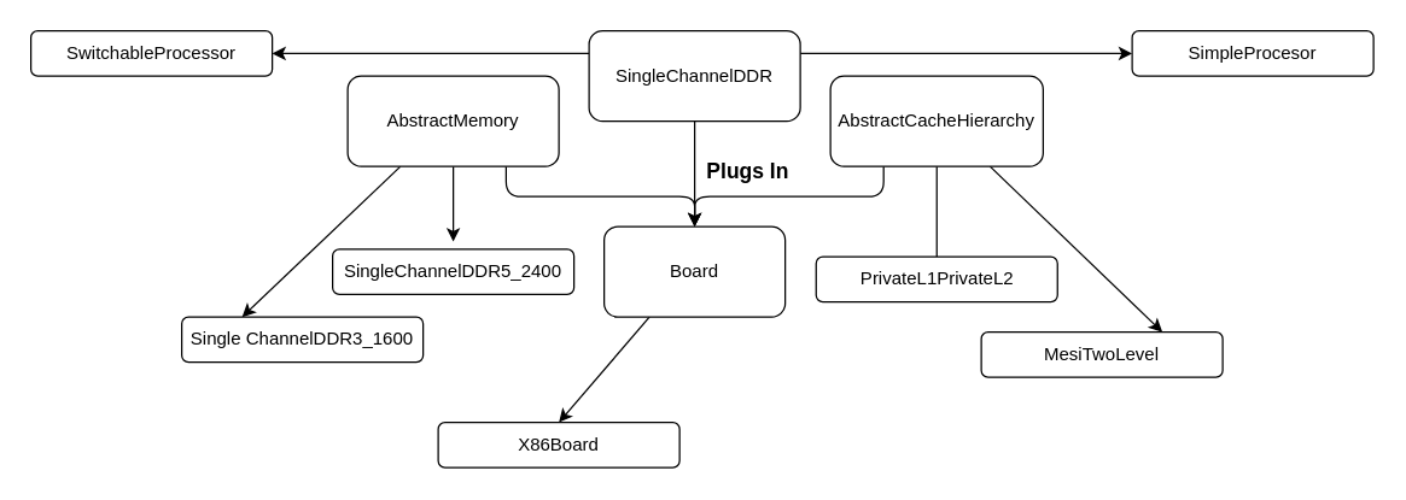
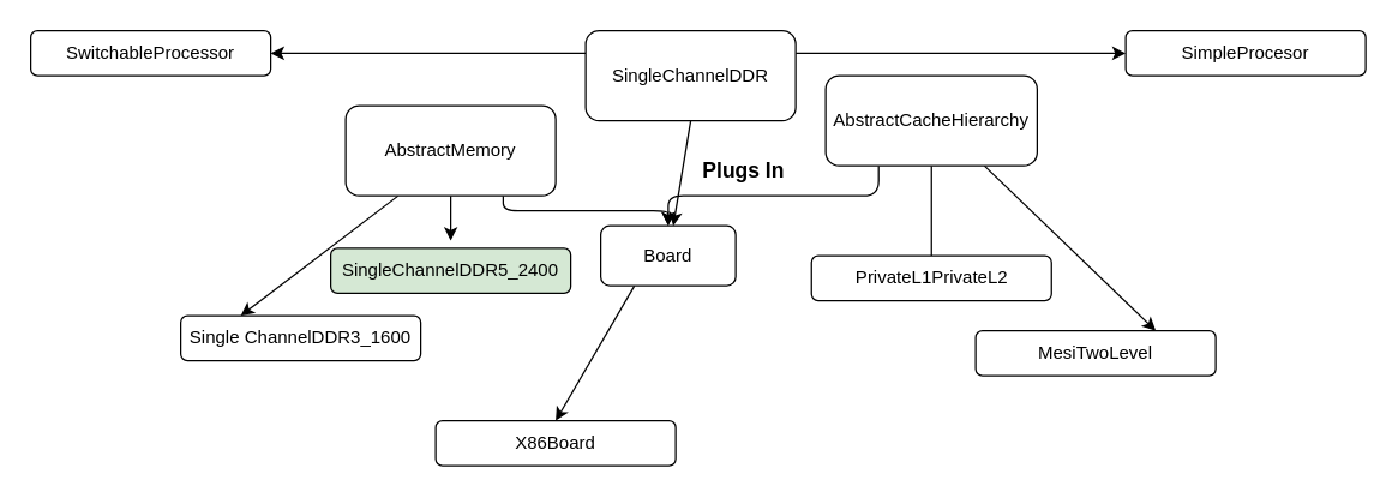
  <mxCell id="0" />
  <mxCell id="1" parent="0" />
  <mxCell id="2" style="html=1;exitX=0.25;exitY=1;exitDx=0;exitDy=0;entryX=0.5;entryY=0;entryDx=0;entryDy=0;fontSize=14;elbow=vertical;" edge="1" parent="1" source="3" target="23"><mxGeometry relative="1" as="geometry" /></mxCell>
- <mxCell id="3" value="Board" style="rounded=1;whiteSpace=wrap;html=1;" vertex="1" parent="1"><mxGeometry x="400" y="150" width="120" height="60" as="geometry" /></mxCell>
+ <mxCell id="3" value="Board" style="rounded=1;whiteSpace=wrap;html=1;" vertex="1" parent="1"><mxGeometry x="400" y="150" width="90" height="40" as="geometry" /></mxCell>
  <mxCell id="4" style="edgeStyle=none;html=1;exitX=0.5;exitY=1;exitDx=0;exitDy=0;elbow=vertical;" edge="1" parent="1" source="7" target="3"><mxGeometry relative="1" as="geometry" /></mxCell>
  <mxCell id="5" style="edgeStyle=none;html=1;exitX=0;exitY=0.25;exitDx=0;exitDy=0;entryX=1;entryY=0.5;entryDx=0;entryDy=0;fontSize=14;elbow=vertical;" edge="1" parent="1" source="7" target="22"><mxGeometry relative="1" as="geometry" /></mxCell>
  <mxCell id="6" style="edgeStyle=orthogonalEdgeStyle;html=1;exitX=1;exitY=0.25;exitDx=0;exitDy=0;entryX=0;entryY=0.5;entryDx=0;entryDy=0;fontSize=14;elbow=vertical;" edge="1" parent="1" source="7" target="21"><mxGeometry relative="1" as="geometry" /></mxCell>
  <mxCell id="7" value="SingleChannelDDR" style="rounded=1;whiteSpace=wrap;html=1;" vertex="1" parent="1"><mxGeometry x="390" y="20" width="140" height="60" as="geometry" /></mxCell>
  <mxCell id="8" style="edgeStyle=elbowEdgeStyle;html=1;exitX=0.75;exitY=1;exitDx=0;exitDy=0;entryX=0.5;entryY=0;entryDx=0;entryDy=0;elbow=vertical;" edge="1" parent="1" source="11" target="3"><mxGeometry relative="1" as="geometry" /></mxCell>
  <mxCell id="9" style="html=1;exitX=0.25;exitY=1;exitDx=0;exitDy=0;entryX=0.25;entryY=0;entryDx=0;entryDy=0;fontSize=14;elbow=vertical;" edge="1" parent="1" source="11" target="17"><mxGeometry relative="1" as="geometry" /></mxCell>
  <mxCell id="10" style="edgeStyle=none;html=1;exitX=0.5;exitY=1;exitDx=0;exitDy=0;fontSize=14;elbow=vertical;" edge="1" parent="1" source="11"><mxGeometry relative="1" as="geometry"><mxPoint x="300" y="160" as="targetPoint" /></mxGeometry></mxCell>
- <mxCell id="11" value="AbstractMemory" style="rounded=1;whiteSpace=wrap;html=1;" vertex="1" parent="1"><mxGeometry x="230" y="50" width="140" height="60" as="geometry" /></mxCell>
+ <mxCell id="11" value="AbstractMemory" style="rounded=1;whiteSpace=wrap;html=1;" vertex="1" parent="1"><mxGeometry x="230" y="70" width="140" height="60" as="geometry" /></mxCell>
  <mxCell id="12" style="edgeStyle=elbowEdgeStyle;elbow=vertical;html=1;exitX=0.25;exitY=1;exitDx=0;exitDy=0;entryX=0.5;entryY=0;entryDx=0;entryDy=0;" edge="1" parent="1" source="15" target="3"><mxGeometry relative="1" as="geometry" /></mxCell>
  <mxCell id="13" style="edgeStyle=orthogonalEdgeStyle;html=1;exitX=0.5;exitY=1;exitDx=0;exitDy=0;entryX=0.5;entryY=0;entryDx=0;entryDy=0;fontSize=14;elbow=vertical;endArrow=none;" edge="1" parent="1" source="15" target="19"><mxGeometry relative="1" as="geometry" /></mxCell>
  <mxCell id="14" style="html=1;exitX=0.75;exitY=1;exitDx=0;exitDy=0;entryX=0.75;entryY=0;entryDx=0;entryDy=0;fontSize=14;elbow=vertical;" edge="1" parent="1" source="15" target="20"><mxGeometry relative="1" as="geometry" /></mxCell>
  <mxCell id="15" value="AbstractCacheHierarchy" style="rounded=1;whiteSpace=wrap;html=1;" vertex="1" parent="1"><mxGeometry x="550" y="50" width="141" height="60" as="geometry" /></mxCell>
  <mxCell id="16" value="&lt;font style=&quot;font-size: 14px;&quot;&gt;Plugs In&lt;/font&gt;" style="text;strokeColor=none;fillColor=none;html=1;fontSize=24;fontStyle=1;verticalAlign=middle;align=center;" vertex="1" parent="1"><mxGeometry x="445" y="90" width="100" height="40" as="geometry" /></mxCell>
  <mxCell id="17" value="Single ChannelDDR3_1600" style="rounded=1;whiteSpace=wrap;html=1;" vertex="1" parent="1"><mxGeometry y="210" width="160" height="30" as="geometry" x="120" /></mxCell>
- <mxCell id="18" value="SingleChannelDDR5_2400" style="rounded=1;whiteSpace=wrap;html=1;" vertex="1" parent="1"><mxGeometry x="220" y="165" width="160" height="30" as="geometry" /></mxCell>
+ <mxCell id="18" value="SingleChannelDDR5_2400" style="rounded=1;whiteSpace=wrap;html=1;fillColor=#d5e8d4;" vertex="1" parent="1"><mxGeometry x="220" y="165" width="160" height="30" as="geometry" /></mxCell>
  <mxCell id="19" value="PrivateL1PrivateL2" style="rounded=1;whiteSpace=wrap;html=1;" vertex="1" parent="1"><mxGeometry x="540.5" y="170" width="160" height="30" as="geometry" /></mxCell>
  <mxCell id="20" value="MesiTwoLevel" style="rounded=1;whiteSpace=wrap;html=1;" vertex="1" parent="1"><mxGeometry x="650" y="220" width="160" height="30" as="geometry" /></mxCell>
  <mxCell id="21" value="SimpleProcesor" style="rounded=1;whiteSpace=wrap;html=1;" vertex="1" parent="1"><mxGeometry x="750" y="20" width="160" height="30" as="geometry" /></mxCell>
  <mxCell id="22" value="SwitchableProcessor" style="rounded=1;whiteSpace=wrap;html=1;" vertex="1" parent="1"><mxGeometry x="20" y="20" width="160" height="30" as="geometry" /></mxCell>
  <mxCell id="23" value="X86Board" style="rounded=1;whiteSpace=wrap;html=1;" vertex="1" parent="1"><mxGeometry x="290" y="280" width="160" height="30" as="geometry" /></mxCell>
